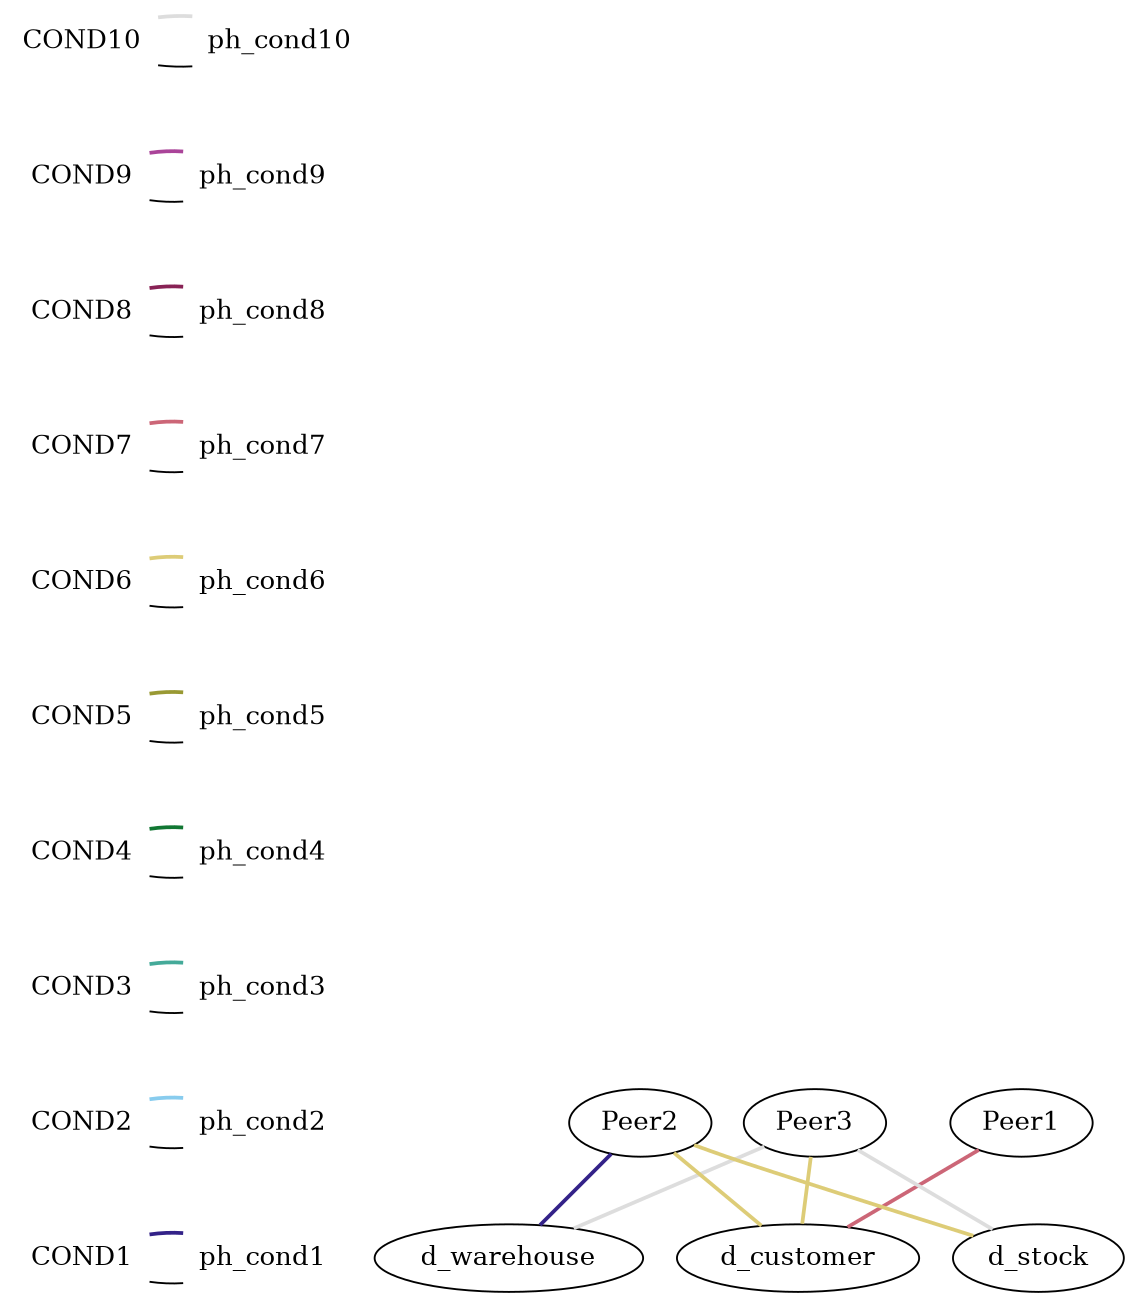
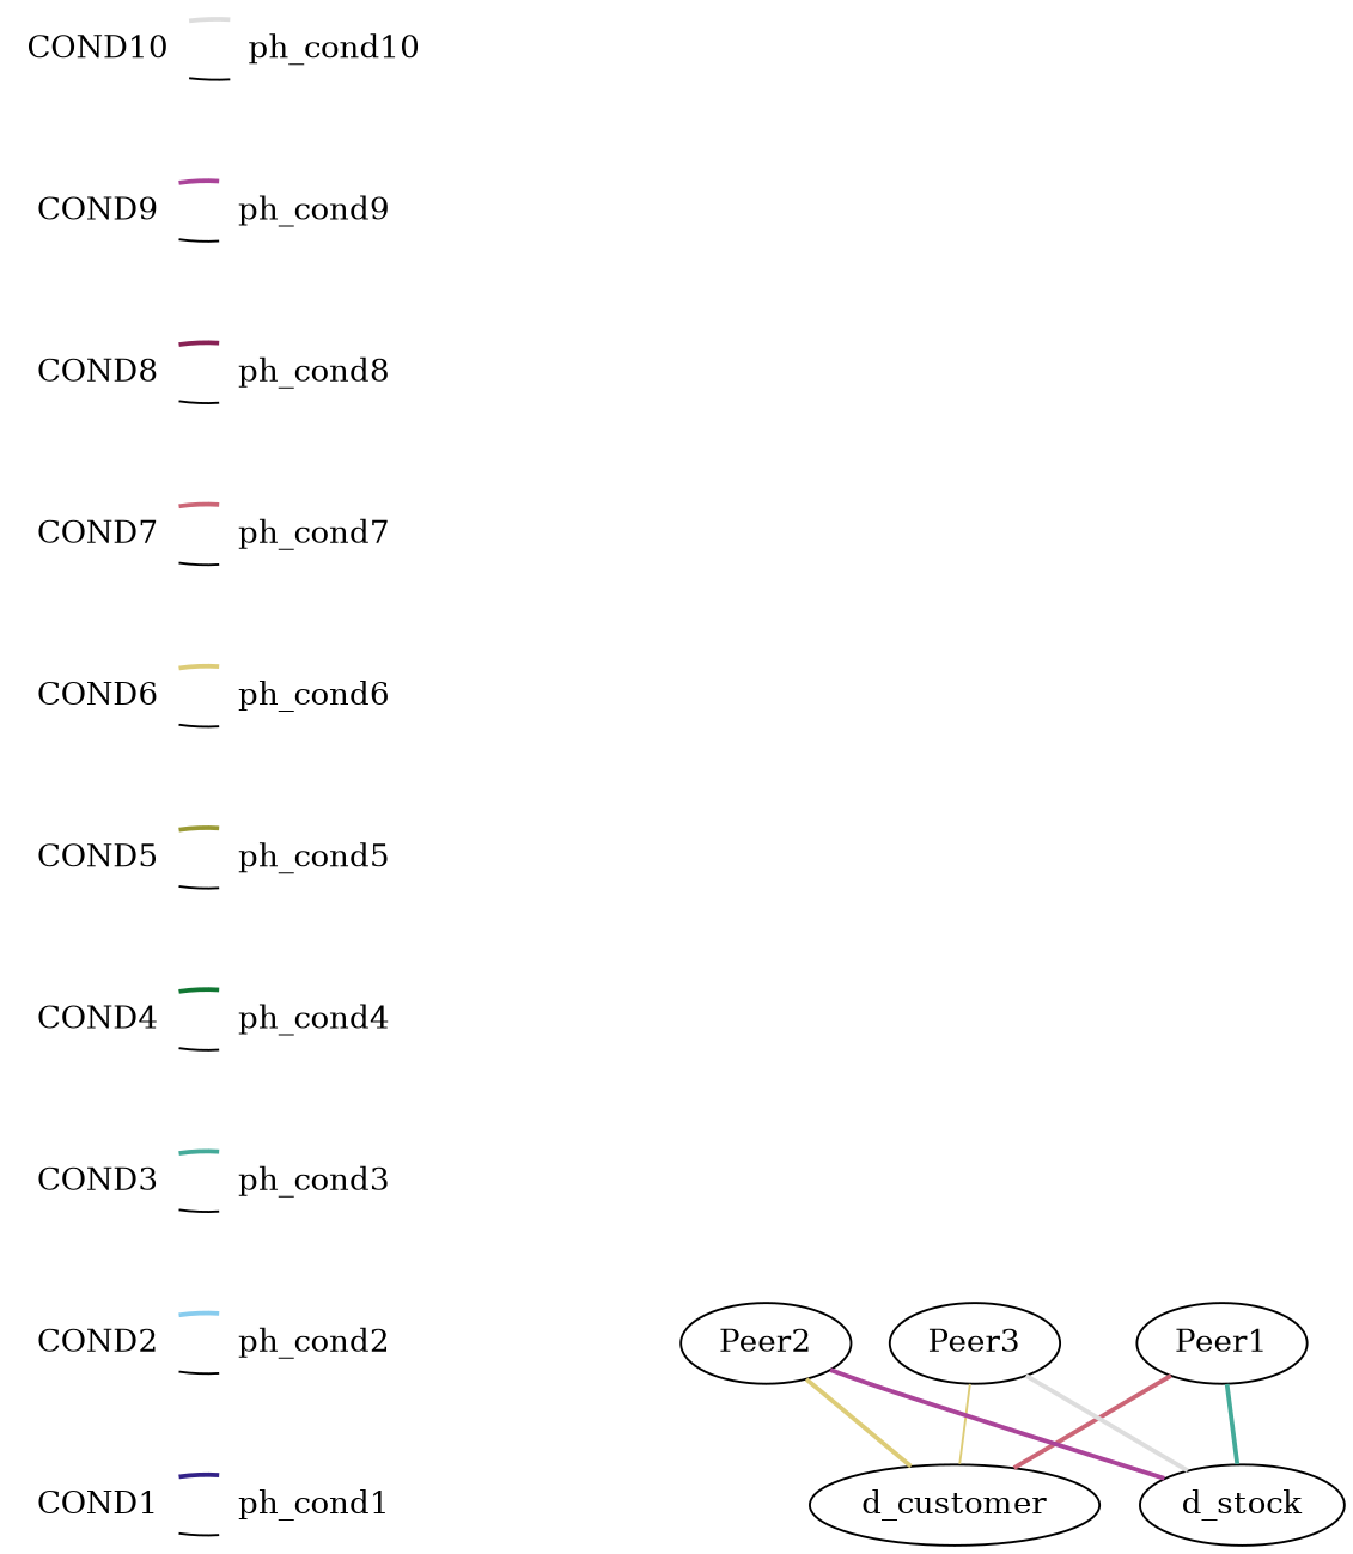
  graph {
    rankdir=BT
    node [shape=plaintext]
    edge [style=bold]
    n1 [label=COND1]
    ph_cond1
    n3 [label=COND2]
    ph_cond2
    n5 [label=COND3]
    ph_cond3
    n7 [label=COND4]
    ph_cond4
    n9 [label=COND5]
    ph_cond5
    n11 [label=COND6]
    ph_cond6
    n13 [label=COND7]
    ph_cond7
    n15 [label=COND8]
    ph_cond8
    n17 [label=COND9]
    ph_cond9
    n19 [label=COND10]
    ph_cond10
-   d_warehouse [shape=""]
    Peer2 [shape=""]
    Peer3 [shape=""]
    Peer1 [shape=""]
    d_customer [shape=""]
    d_stock [shape=""]
    subgraph sub_1 {
      rank=same
      rankdir=LR
      n1
      ph_cond1
    }
    subgraph sub_2 {
      rank=same
      rankdir=LR
      n3
      ph_cond2
    }
    subgraph sub_3 {
      rank=same
      rankdir=LR
      n5
      ph_cond3
    }
    subgraph sub_4 {
      rank=same
      rankdir=LR
      n7
      ph_cond4
    }
    subgraph sub_5 {
      rank=same
      rankdir=LR
      n9
      ph_cond5
    }
    subgraph sub_6 {
      rank=same
      rankdir=LR
      n11
      ph_cond6
    }
    subgraph sub_7 {
      rank=same
      rankdir=LR
      n13
      ph_cond7
    }
    subgraph sub_8 {
      rank=same
      rankdir=LR
      n15
      ph_cond8
    }
    subgraph sub_9 {
      rank=same
      rankdir=LR
      n17
      ph_cond9
    }
    subgraph sub_10 {
      rank=same
      rankdir=LR
      n19
      ph_cond10
    }
    n1 -- ph_cond1 [color="#332288"]
    n1 -- ph_cond1 [style=""]
    n1 -- n3 [style=invis]
    n3 -- ph_cond2 [color="#88CCEE"]
    n3 -- ph_cond2 [style=""]
    n3 -- n5 [style=invis]
    n5 -- ph_cond3 [color="#44AA99"]
    n5 -- ph_cond3 [style=""]
    n5 -- n7 [style=invis]
    n7 -- ph_cond4 [color="#117733"]
    n7 -- ph_cond4 [style=""]
    n7 -- n9 [style=invis]
    n9 -- ph_cond5 [color="#999933"]
    n9 -- ph_cond5 [style=""]
    n9 -- n11 [style=invis]
    n11 -- ph_cond6 [color="#DDCC77"]
    n11 -- ph_cond6 [style=""]
    n11 -- n13 [style=invis]
    n13 -- ph_cond7 [color="#CC6677"]
    n13 -- ph_cond7 [style=""]
    n13 -- n15 [style=invis]
    n15 -- ph_cond8 [color="#882255"]
    n15 -- ph_cond8 [style=""]
    n15 -- n17 [style=invis]
    n17 -- ph_cond9 [color="#AA4499"]
    n17 -- ph_cond9 [style=""]
    n17 -- n19 [style=invis]
    n19 -- ph_cond10 [color="#DDDDDD"]
    n19 -- ph_cond10 [style=""]
-   d_warehouse -- Peer2 [color="#332288"]
-   d_warehouse -- Peer3 [color="#DDDDDD"]
    d_customer -- Peer2 [color="#DDCC77"]
-   d_customer -- Peer3 [color="#DDCC77"]
+   d_customer -- Peer3 [color="#DDCC77" style=solid]
    d_customer -- Peer1 [color="#CC6677"]
-   d_stock -- Peer2 [color="#DDCC77"]
+   d_stock -- Peer2 [color="#AA4499"]
    d_stock -- Peer3 [color="#DDDDDD"]
+   d_stock -- Peer1 [color="#44AA99"]
  }
